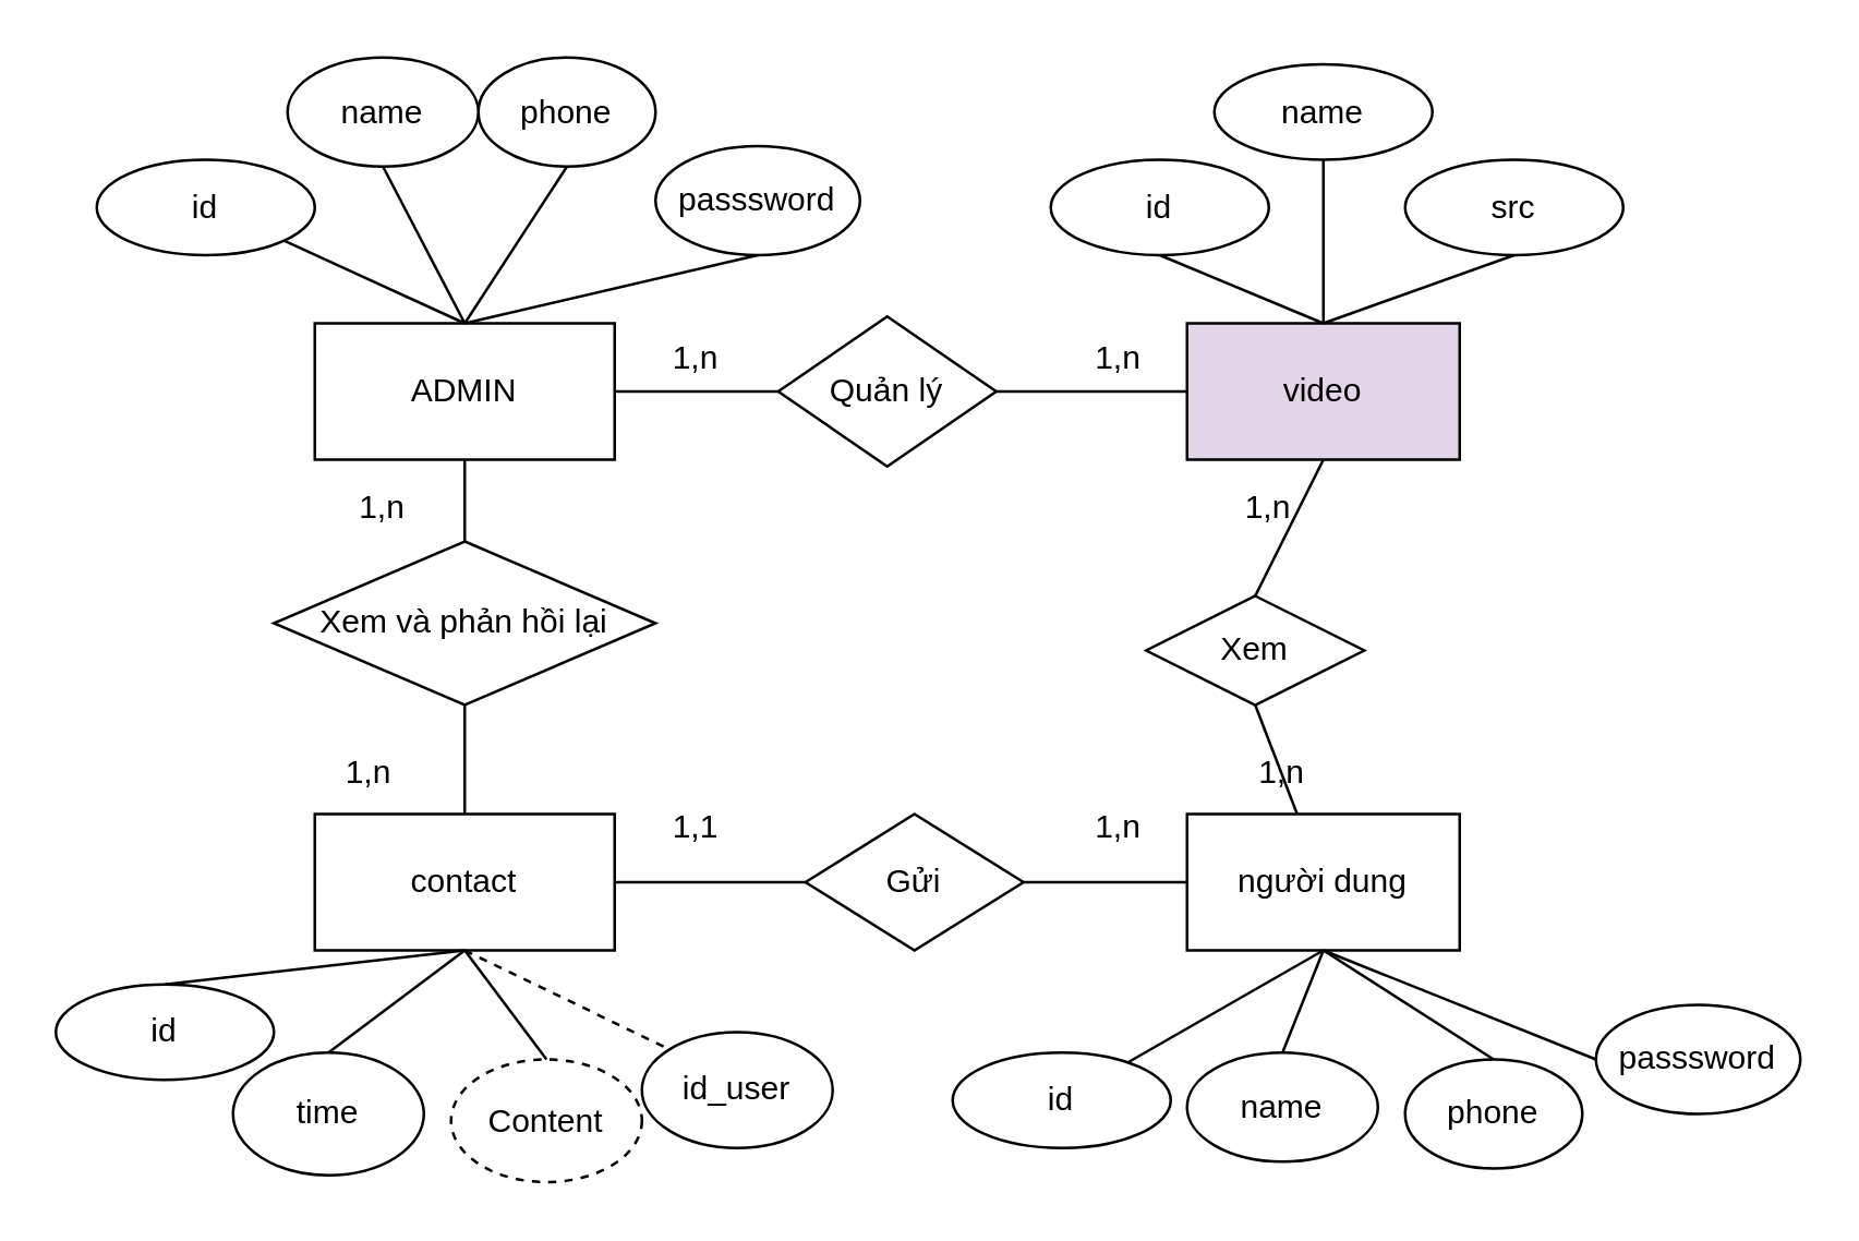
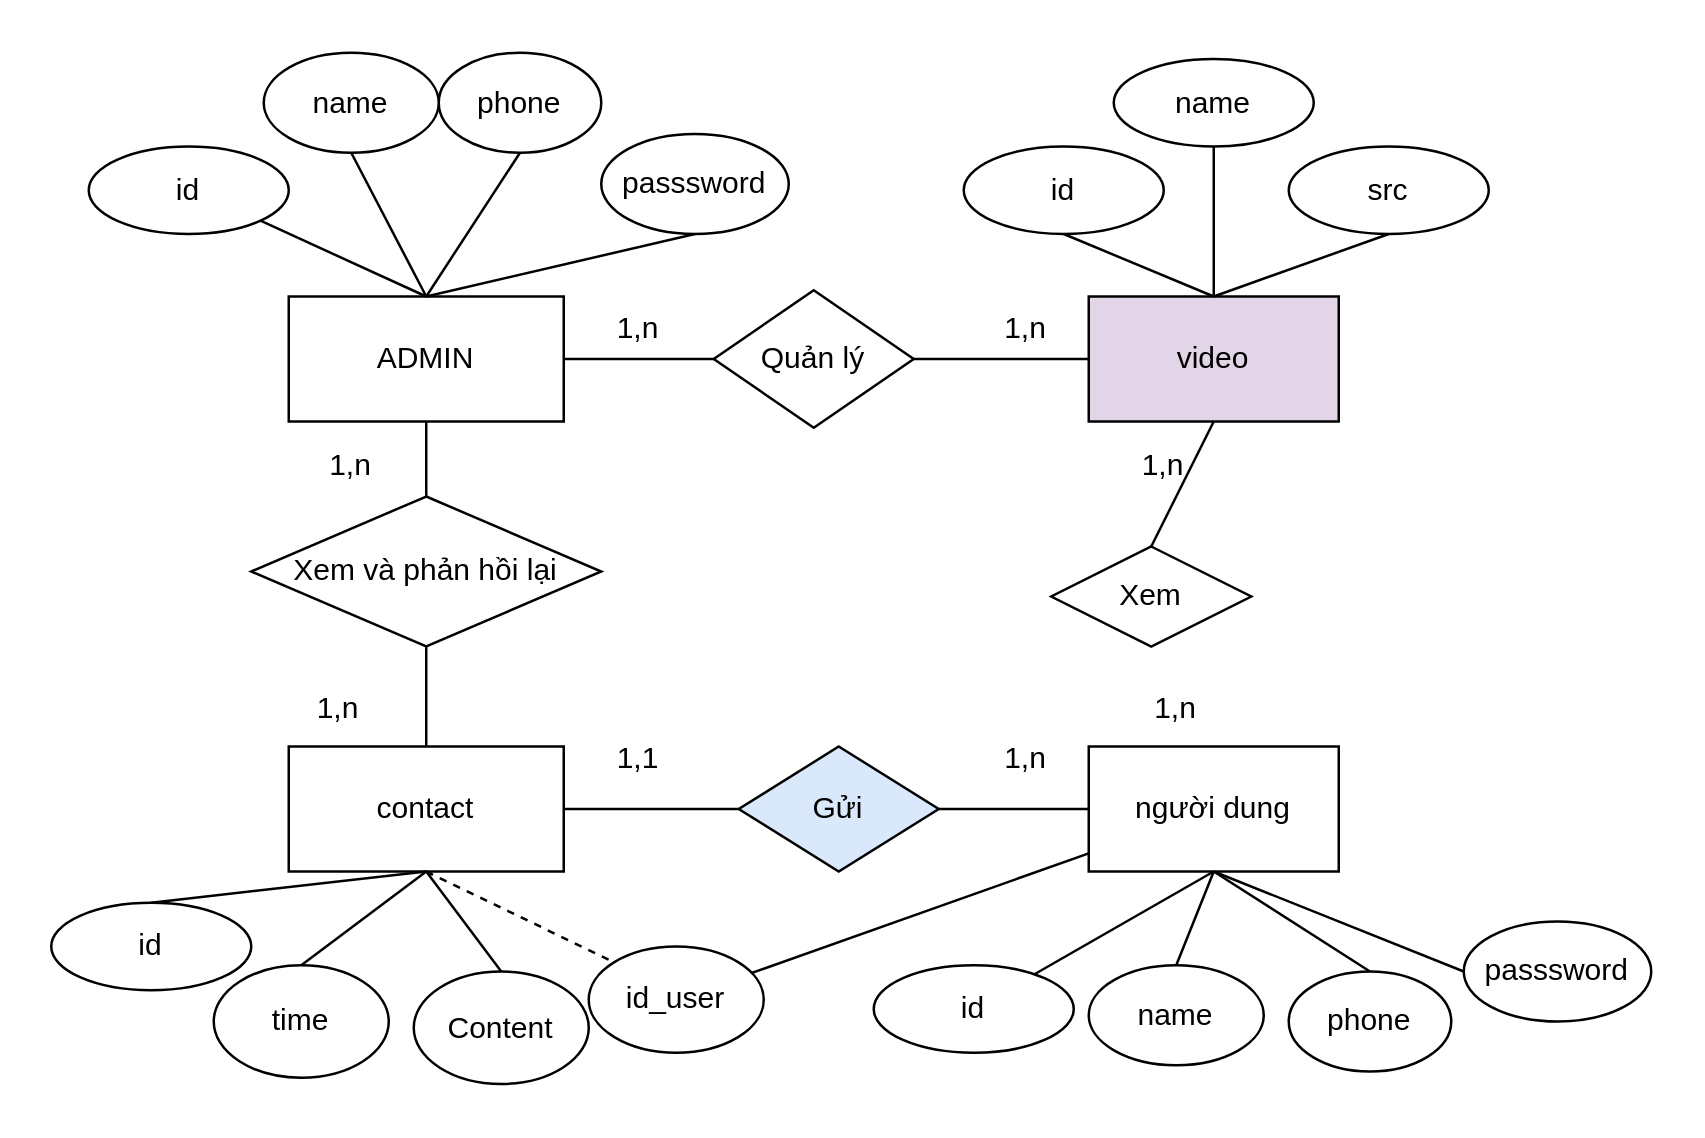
  <mxCell id="0" />
  <mxCell id="1" parent="0" />
  <mxCell id="2" value="video" style="rounded=0;whiteSpace=wrap;html=1;fillColor=#e1d5e7;" vertex="1" parent="1"><mxGeometry x="435" y="118" width="100" height="50" as="geometry" /></mxCell>
  <mxCell id="3" value="contact" style="rounded=0;whiteSpace=wrap;html=1;" vertex="1" parent="1"><mxGeometry x="115" y="298" width="110" height="50" as="geometry" /></mxCell>
  <mxCell id="4" value="ADMIN" style="rounded=0;whiteSpace=wrap;html=1;" vertex="1" parent="1"><mxGeometry x="115" y="118" width="110" height="50" as="geometry" /></mxCell>
  <mxCell id="5" value="người dung" style="rounded=0;whiteSpace=wrap;html=1;" vertex="1" parent="1"><mxGeometry x="435" y="298" width="100" height="50" as="geometry" /></mxCell>
  <mxCell id="6" value="id" style="ellipse;whiteSpace=wrap;html=1;" vertex="1" parent="1"><mxGeometry x="385" y="58" width="80" height="35" as="geometry" /></mxCell>
  <mxCell id="7" value="name" style="ellipse;whiteSpace=wrap;html=1;" vertex="1" parent="1"><mxGeometry x="445" y="23" width="80" height="35" as="geometry" /></mxCell>
  <mxCell id="8" value="src" style="ellipse;whiteSpace=wrap;html=1;" vertex="1" parent="1"><mxGeometry x="515" y="58" width="80" height="35" as="geometry" /></mxCell>
  <mxCell id="9" style="edgeStyle=orthogonalEdgeStyle;rounded=0;orthogonalLoop=1;jettySize=auto;html=1;exitX=0.5;exitY=1;exitDx=0;exitDy=0;" edge="1" parent="1" source="6" target="6"><mxGeometry relative="1" as="geometry" /></mxCell>
  <mxCell id="10" value="" style="endArrow=none;html=1;rounded=0;entryX=0.5;entryY=1;entryDx=0;entryDy=0;exitX=0.5;exitY=0;exitDx=0;exitDy=0;" edge="1" parent="1" source="11" target="2"><mxGeometry width="50" height="50" relative="1" as="geometry"><mxPoint x="395" y="258" as="sourcePoint" /><mxPoint x="445" y="208" as="targetPoint" /></mxGeometry></mxCell>
  <mxCell id="11" value="Xem" style="rhombus;whiteSpace=wrap;html=1;" vertex="1" parent="1"><mxGeometry x="420" y="218" width="80" height="40" as="geometry" /></mxCell>
- <mxCell id="12" value="" style="endArrow=none;html=1;rounded=0;entryX=0.5;entryY=1;entryDx=0;entryDy=0;" edge="1" parent="1" source="5" target="11"><mxGeometry width="50" height="50" relative="1" as="geometry"><mxPoint x="495" y="228" as="sourcePoint" /><mxPoint x="495" y="178" as="targetPoint" /></mxGeometry></mxCell>
+ <mxCell id="12" value="" style="endArrow=none;html=1;rounded=0;" edge="1" parent="1" source="5" target="47"><mxGeometry width="50" height="50" relative="1" as="geometry"><mxPoint x="495" y="228" as="sourcePoint" /><mxPoint x="495" y="178" as="targetPoint" /></mxGeometry></mxCell>
  <mxCell id="13" value="" style="endArrow=none;html=1;rounded=0;exitX=0.5;exitY=1;exitDx=0;exitDy=0;entryX=0.5;entryY=0;entryDx=0;entryDy=0;" edge="1" parent="1" source="6" target="2"><mxGeometry width="50" height="50" relative="1" as="geometry"><mxPoint x="265" y="228" as="sourcePoint" /><mxPoint x="315" y="178" as="targetPoint" /></mxGeometry></mxCell>
  <mxCell id="14" value="" style="endArrow=none;html=1;rounded=0;exitX=1;exitY=0.5;exitDx=0;exitDy=0;entryX=0;entryY=0.5;entryDx=0;entryDy=0;" edge="1" parent="1" source="4" target="17"><mxGeometry width="50" height="50" relative="1" as="geometry"><mxPoint x="315" y="248" as="sourcePoint" /><mxPoint x="345" y="148" as="targetPoint" /></mxGeometry></mxCell>
  <mxCell id="15" value="" style="endArrow=none;html=1;rounded=0;entryX=0.5;entryY=1;entryDx=0;entryDy=0;exitX=0.5;exitY=0;exitDx=0;exitDy=0;" edge="1" parent="1" source="2" target="8"><mxGeometry width="50" height="50" relative="1" as="geometry"><mxPoint x="615" y="128" as="sourcePoint" /><mxPoint x="615" y="78" as="targetPoint" /></mxGeometry></mxCell>
  <mxCell id="16" value="" style="endArrow=none;html=1;rounded=0;entryX=0.5;entryY=1;entryDx=0;entryDy=0;exitX=0.5;exitY=0;exitDx=0;exitDy=0;" edge="1" parent="1" source="2" target="7"><mxGeometry width="50" height="50" relative="1" as="geometry"><mxPoint x="535" y="268" as="sourcePoint" /><mxPoint x="535" y="218" as="targetPoint" /></mxGeometry></mxCell>
  <mxCell id="17" value="Quản lý" style="rhombus;whiteSpace=wrap;html=1;" vertex="1" parent="1"><mxGeometry x="285" y="115.5" width="80" height="55" as="geometry" /></mxCell>
  <mxCell id="18" value="" style="endArrow=none;html=1;rounded=0;exitX=1;exitY=0.5;exitDx=0;exitDy=0;entryX=0;entryY=0.5;entryDx=0;entryDy=0;" edge="1" parent="1" source="17" target="2"><mxGeometry width="50" height="50" relative="1" as="geometry"><mxPoint x="305" y="258" as="sourcePoint" /><mxPoint x="355" y="208" as="targetPoint" /></mxGeometry></mxCell>
- <mxCell id="19" value="Gửi" style="rhombus;whiteSpace=wrap;html=1;" vertex="1" parent="1"><mxGeometry x="295" y="298" width="80" height="50" as="geometry" /></mxCell>
+ <mxCell id="19" value="Gửi" style="rhombus;whiteSpace=wrap;html=1;fillColor=#dae8fc;" vertex="1" parent="1"><mxGeometry x="295" y="298" width="80" height="50" as="geometry" /></mxCell>
  <mxCell id="20" value="Xem và phản hồi lại" style="rhombus;whiteSpace=wrap;html=1;" vertex="1" parent="1"><mxGeometry x="100" y="198" width="140" height="60" as="geometry" /></mxCell>
  <mxCell id="21" value="" style="endArrow=none;html=1;rounded=0;exitX=0.5;exitY=1;exitDx=0;exitDy=0;entryX=0.5;entryY=0;entryDx=0;entryDy=0;startArrow=none;" edge="1" parent="1" source="4" target="20"><mxGeometry width="50" height="50" relative="1" as="geometry"><mxPoint x="245" y="208" as="sourcePoint" /><mxPoint x="345" y="228" as="targetPoint" /></mxGeometry></mxCell>
  <mxCell id="22" value="" style="endArrow=none;html=1;rounded=0;exitX=0.5;exitY=1;exitDx=0;exitDy=0;entryX=0.5;entryY=0;entryDx=0;entryDy=0;" edge="1" parent="1" source="20" target="3"><mxGeometry width="50" height="50" relative="1" as="geometry"><mxPoint x="355" y="238" as="sourcePoint" /><mxPoint x="405" y="188" as="targetPoint" /></mxGeometry></mxCell>
  <mxCell id="23" value="" style="endArrow=none;html=1;rounded=0;exitX=1;exitY=0.5;exitDx=0;exitDy=0;entryX=0;entryY=0.5;entryDx=0;entryDy=0;" edge="1" parent="1" source="3" target="19"><mxGeometry width="50" height="50" relative="1" as="geometry"><mxPoint x="285" y="308" as="sourcePoint" /><mxPoint x="335" y="258" as="targetPoint" /></mxGeometry></mxCell>
  <mxCell id="24" value="" style="endArrow=none;html=1;rounded=0;exitX=1;exitY=0.5;exitDx=0;exitDy=0;entryX=0;entryY=0.5;entryDx=0;entryDy=0;" edge="1" parent="1" source="19" target="5"><mxGeometry width="50" height="50" relative="1" as="geometry"><mxPoint x="345" y="298" as="sourcePoint" /><mxPoint x="395" y="248" as="targetPoint" /></mxGeometry></mxCell>
  <mxCell id="25" value="id" style="ellipse;whiteSpace=wrap;html=1;" vertex="1" parent="1"><mxGeometry x="35" y="58" width="80" height="35" as="geometry" /></mxCell>
  <mxCell id="26" value="passsword" style="ellipse;whiteSpace=wrap;html=1;" vertex="1" parent="1"><mxGeometry x="240" y="53" width="75" height="40" as="geometry" /></mxCell>
  <mxCell id="27" value="name" style="ellipse;whiteSpace=wrap;html=1;" vertex="1" parent="1"><mxGeometry x="435" y="385.5" width="70" height="40" as="geometry" /></mxCell>
  <mxCell id="28" value="phone" style="ellipse;whiteSpace=wrap;html=1;" vertex="1" parent="1"><mxGeometry x="515" y="388" width="65" height="40" as="geometry" /></mxCell>
- <mxCell id="29" value="Content" style="ellipse;whiteSpace=wrap;html=1;dashed=1;" vertex="1" parent="1"><mxGeometry x="165" y="388" width="70" height="45" as="geometry" /></mxCell>
+ <mxCell id="29" value="Content" style="ellipse;whiteSpace=wrap;html=1;" vertex="1" parent="1"><mxGeometry x="165" y="388" width="70" height="45" as="geometry" /></mxCell>
  <mxCell id="30" value="" style="endArrow=none;html=1;rounded=0;exitX=0.5;exitY=1;exitDx=0;exitDy=0;entryX=0.5;entryY=0;entryDx=0;entryDy=0;" edge="1" parent="1" source="26" target="4"><mxGeometry width="50" height="50" relative="1" as="geometry"><mxPoint x="305" y="278" as="sourcePoint" /><mxPoint x="355" y="228" as="targetPoint" /></mxGeometry></mxCell>
  <mxCell id="31" value="id" style="ellipse;whiteSpace=wrap;html=1;" vertex="1" parent="1"><mxGeometry x="20" y="360.5" width="80" height="35" as="geometry" /></mxCell>
  <mxCell id="32" value="" style="endArrow=none;html=1;rounded=0;exitX=0.5;exitY=0;exitDx=0;exitDy=0;entryX=0.5;entryY=1;entryDx=0;entryDy=0;" edge="1" parent="1" source="31" target="3"><mxGeometry width="50" height="50" relative="1" as="geometry"><mxPoint x="630" y="298" as="sourcePoint" /><mxPoint x="485" y="358" as="targetPoint" /></mxGeometry></mxCell>
  <mxCell id="33" value="time" style="ellipse;whiteSpace=wrap;html=1;" vertex="1" parent="1"><mxGeometry x="85" y="385.5" width="70" height="45" as="geometry" /></mxCell>
  <mxCell id="34" value="" style="endArrow=none;html=1;rounded=0;exitX=0.5;exitY=1;exitDx=0;exitDy=0;entryX=0.5;entryY=0;entryDx=0;entryDy=0;" edge="1" parent="1" source="3" target="33"><mxGeometry width="50" height="50" relative="1" as="geometry"><mxPoint x="185" y="508" as="sourcePoint" /><mxPoint x="235" y="458" as="targetPoint" /></mxGeometry></mxCell>
  <mxCell id="35" value="" style="endArrow=none;html=1;rounded=0;exitX=1;exitY=1;exitDx=0;exitDy=0;entryX=0.5;entryY=0;entryDx=0;entryDy=0;" edge="1" parent="1" source="25" target="4"><mxGeometry width="50" height="50" relative="1" as="geometry"><mxPoint x="315" y="258" as="sourcePoint" /><mxPoint x="365" y="208" as="targetPoint" /></mxGeometry></mxCell>
  <mxCell id="36" value="" style="endArrow=none;html=1;rounded=0;exitX=0.5;exitY=1;exitDx=0;exitDy=0;entryX=0.5;entryY=0;entryDx=0;entryDy=0;" edge="1" parent="1" source="5" target="27"><mxGeometry width="50" height="50" relative="1" as="geometry"><mxPoint x="385" y="498" as="sourcePoint" /><mxPoint x="435" y="448" as="targetPoint" /></mxGeometry></mxCell>
  <mxCell id="37" value="" style="endArrow=none;html=1;rounded=0;entryX=0.5;entryY=0;entryDx=0;entryDy=0;exitX=0.5;exitY=1;exitDx=0;exitDy=0;" edge="1" parent="1" source="3" target="29"><mxGeometry width="50" height="50" relative="1" as="geometry"><mxPoint x="205" y="378" as="sourcePoint" /><mxPoint x="375" y="418" as="targetPoint" /></mxGeometry></mxCell>
  <mxCell id="38" value="" style="endArrow=none;html=1;rounded=0;entryX=0;entryY=0.5;entryDx=0;entryDy=0;exitX=0.5;exitY=1;exitDx=0;exitDy=0;" edge="1" parent="1" source="5" target="44"><mxGeometry width="50" height="50" relative="1" as="geometry"><mxPoint x="515" y="358" as="sourcePoint" /><mxPoint x="475" y="458" as="targetPoint" /></mxGeometry></mxCell>
  <mxCell id="39" value="" style="endArrow=none;html=1;rounded=0;exitX=0.5;exitY=1;exitDx=0;exitDy=0;entryX=0.5;entryY=0;entryDx=0;entryDy=0;" edge="1" parent="1" source="5" target="28"><mxGeometry width="50" height="50" relative="1" as="geometry"><mxPoint x="495" y="488" as="sourcePoint" /><mxPoint x="545" y="438" as="targetPoint" /></mxGeometry></mxCell>
  <mxCell id="40" value="phone" style="ellipse;whiteSpace=wrap;html=1;" vertex="1" parent="1"><mxGeometry x="175" y="20.5" width="65" height="40" as="geometry" /></mxCell>
  <mxCell id="41" value="" style="endArrow=none;html=1;rounded=0;exitX=0.5;exitY=1;exitDx=0;exitDy=0;entryX=0.5;entryY=0;entryDx=0;entryDy=0;" edge="1" parent="1" source="40" target="4"><mxGeometry width="50" height="50" relative="1" as="geometry"><mxPoint x="325" y="508" as="sourcePoint" /><mxPoint x="185" y="118" as="targetPoint" /></mxGeometry></mxCell>
  <mxCell id="42" value="name" style="ellipse;whiteSpace=wrap;html=1;" vertex="1" parent="1"><mxGeometry x="105" y="20.5" width="70" height="40" as="geometry" /></mxCell>
  <mxCell id="43" value="" style="endArrow=none;html=1;rounded=0;exitX=0.5;exitY=1;exitDx=0;exitDy=0;entryX=0.5;entryY=0;entryDx=0;entryDy=0;" edge="1" parent="1" source="42" target="4"><mxGeometry width="50" height="50" relative="1" as="geometry"><mxPoint x="345" y="258" as="sourcePoint" /><mxPoint x="175" y="88" as="targetPoint" /></mxGeometry></mxCell>
  <mxCell id="44" value="passsword" style="ellipse;whiteSpace=wrap;html=1;" vertex="1" parent="1"><mxGeometry x="585" y="368" width="75" height="40" as="geometry" /></mxCell>
  <mxCell id="45" value="id" style="ellipse;whiteSpace=wrap;html=1;" vertex="1" parent="1"><mxGeometry x="349" y="385.5" width="80" height="35" as="geometry" /></mxCell>
  <mxCell id="46" value="" style="endArrow=none;html=1;rounded=0;entryX=0.5;entryY=1;entryDx=0;entryDy=0;" edge="1" parent="1" source="45" target="5"><mxGeometry width="50" height="50" relative="1" as="geometry"><mxPoint x="385" y="398" as="sourcePoint" /><mxPoint x="435" y="348" as="targetPoint" /></mxGeometry></mxCell>
  <mxCell id="47" value="id_user" style="ellipse;whiteSpace=wrap;html=1;" vertex="1" parent="1"><mxGeometry x="235" y="378" width="70" height="42.5" as="geometry" /></mxCell>
  <mxCell id="48" value="" style="endArrow=none;html=1;rounded=0;exitX=0.5;exitY=1;exitDx=0;exitDy=0;entryX=0;entryY=0;entryDx=0;entryDy=0;dashed=1;" edge="1" parent="1" source="3" target="47"><mxGeometry width="50" height="50" relative="1" as="geometry"><mxPoint x="25" y="498" as="sourcePoint" /><mxPoint x="75" y="448" as="targetPoint" /></mxGeometry></mxCell>
  <mxCell id="49" value="1,n" style="text;html=1;strokeColor=none;fillColor=none;align=center;verticalAlign=middle;whiteSpace=wrap;rounded=0;" vertex="1" parent="1"><mxGeometry x="440" y="268" width="60" height="30" as="geometry" /></mxCell>
  <mxCell id="50" value="1,n" style="text;html=1;strokeColor=none;fillColor=none;align=center;verticalAlign=middle;whiteSpace=wrap;rounded=0;" vertex="1" parent="1"><mxGeometry x="435" y="170.5" width="60" height="30" as="geometry" /></mxCell>
  <mxCell id="51" value="1,n" style="text;html=1;strokeColor=none;fillColor=none;align=center;verticalAlign=middle;whiteSpace=wrap;rounded=0;" vertex="1" parent="1"><mxGeometry x="380" y="115.5" width="60" height="30" as="geometry" /></mxCell>
  <mxCell id="52" value="1,n" style="text;html=1;strokeColor=none;fillColor=none;align=center;verticalAlign=middle;whiteSpace=wrap;rounded=0;" vertex="1" parent="1"><mxGeometry x="225" y="115.5" width="60" height="30" as="geometry" /></mxCell>
  <mxCell id="53" value="1,1" style="text;html=1;strokeColor=none;fillColor=none;align=center;verticalAlign=middle;whiteSpace=wrap;rounded=0;" vertex="1" parent="1"><mxGeometry x="225" y="288" width="60" height="30" as="geometry" /></mxCell>
  <mxCell id="54" value="1,n" style="text;html=1;strokeColor=none;fillColor=none;align=center;verticalAlign=middle;whiteSpace=wrap;rounded=0;" vertex="1" parent="1"><mxGeometry x="380" y="288" width="60" height="30" as="geometry" /></mxCell>
  <mxCell id="55" value="1,n" style="text;html=1;strokeColor=none;fillColor=none;align=center;verticalAlign=middle;whiteSpace=wrap;rounded=0;" vertex="1" parent="1"><mxGeometry x="110" y="170.5" width="60" height="30" as="geometry" /></mxCell>
  <mxCell id="56" value="1,n" style="text;html=1;strokeColor=none;fillColor=none;align=center;verticalAlign=middle;whiteSpace=wrap;rounded=0;" vertex="1" parent="1"><mxGeometry x="105" y="268" width="60" height="30" as="geometry" /></mxCell>
